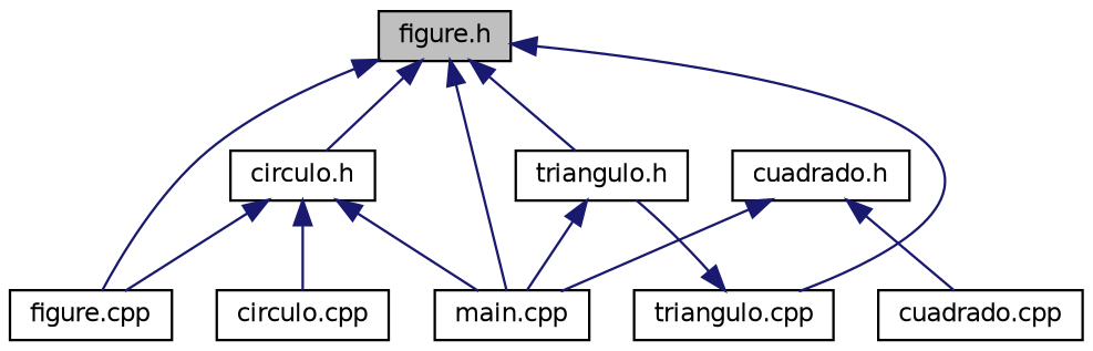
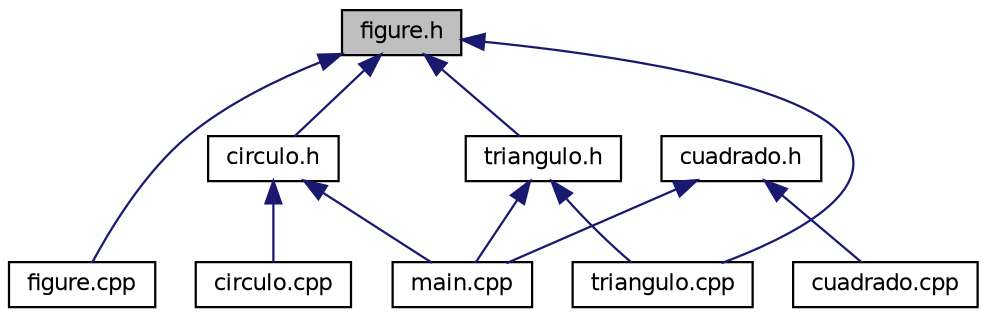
  digraph {
    node [color=black fillcolor=white fontname=Helvetica fontsize=10 shape=record style=filled]
    edge [color=midnightblue dir=back fontname=Helvetica fontsize=10 labelfontname=Helvetica labelfontsize=10 style=solid]
    n1 [fillcolor=grey75 fontcolor=black height=0.2 label="figure.h" width=0.4]
    n2 [height=0.2 label="circulo.h" width=0.4]
    n3 [height=0.2 label="figure.cpp" width=0.4]
    n4 [height=0.2 label="main.cpp" width=0.4]
    n5 [height=0.2 label="triangulo.h" width=0.4]
    n6 [height=0.2 label="triangulo.cpp" width=0.4]
    n7 [height=0.2 label="circulo.cpp" width=0.4]
    n8 [height=0.2 label="cuadrado.h" width=0.4]
    n9 [height=0.2 label="cuadrado.cpp" width=0.4]
    n1 -> n2
    n1 -> n3
-   n1 -> n4
    n1 -> n5
    n1 -> n6
-   n2 -> n3
    n2 -> n4
    n2 -> n7
    n5 -> n4
-   n6 -> n5
+   n5 -> n6
    n8 -> n4
    n8 -> n9
  }
